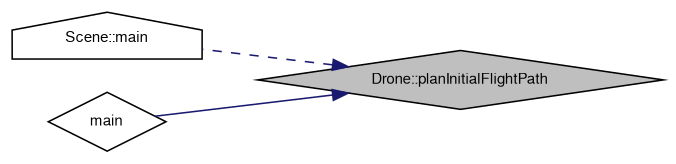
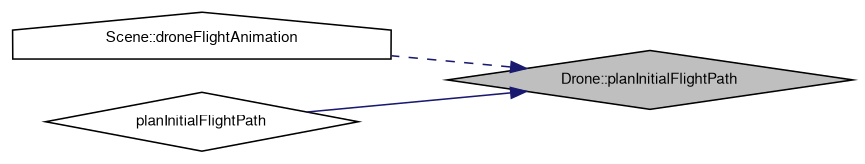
  digraph {
    rankdir=RL
    node [color=black fillcolor=white fontname=FreeSans fontsize=10 shape=diamond style=filled]
    edge [color=midnightblue dir=back fontname=FreeSans fontsize=10 labelfontname=FreeSans labelfontsize=10]
    n1 [fillcolor=grey75 fontcolor=black height=0.2 label="Drone::planInitialFlightPath" width=0.4]
-   n2 [height=0.2 label="Scene::main" shape=house width=0.4]
-   n3 [height=0.2 label=main width=0.4]
+   n2 [height=0.2 label="Scene::droneFlightAnimation" shape=house width=0.4]
+   n3 [height=0.2 label=planInitialFlightPath width=0.4]
    n1 -> n2 [style=dashed]
    n1 -> n3 [style=solid]
  }
